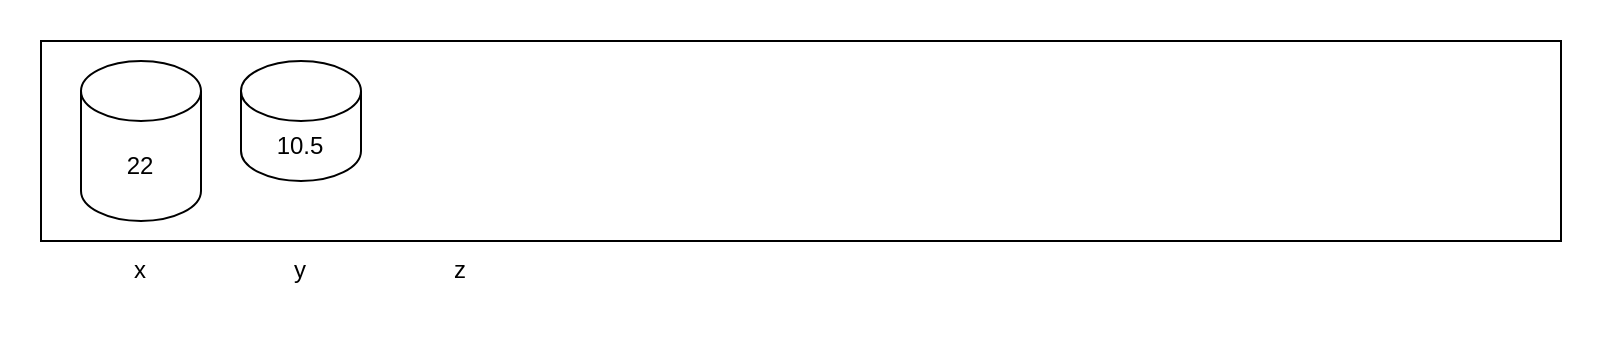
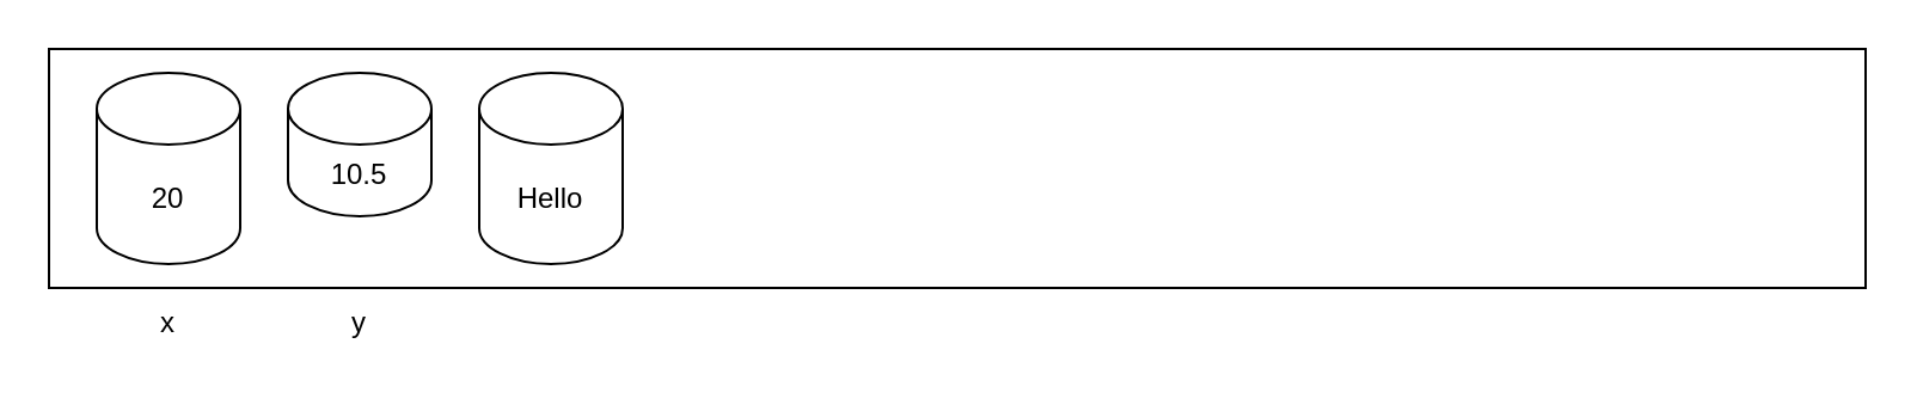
  <mxCell id="0" />
  <mxCell id="1" parent="0" />
  <mxCell id="2" value="" style="rounded=0;whiteSpace=wrap;html=1;" vertex="1" parent="1"><mxGeometry x="20" y="20" width="760" height="100" as="geometry" /></mxCell>
- <mxCell id="3" value="22" style="shape=cylinder3;whiteSpace=wrap;html=1;boundedLbl=1;backgroundOutline=1;size=15;" vertex="1" parent="1"><mxGeometry x="40" y="30" width="60" height="80" as="geometry" /></mxCell>
+ <mxCell id="3" value="20" style="shape=cylinder3;whiteSpace=wrap;html=1;boundedLbl=1;backgroundOutline=1;size=15;" vertex="1" parent="1"><mxGeometry x="40" y="30" width="60" height="80" as="geometry" /></mxCell>
  <mxCell id="4" value="x" style="text;html=1;strokeColor=none;fillColor=none;align=center;verticalAlign=middle;whiteSpace=wrap;rounded=0;" vertex="1" parent="1"><mxGeometry x="40" y="120" width="60" height="30" as="geometry" /></mxCell>
  <mxCell id="5" value="10.5" style="shape=cylinder3;whiteSpace=wrap;html=1;boundedLbl=1;backgroundOutline=1;size=15;" vertex="1" parent="1"><mxGeometry x="120" y="30" width="60" height="60" as="geometry" /></mxCell>
  <mxCell id="6" value="y" style="text;html=1;strokeColor=none;fillColor=none;align=center;verticalAlign=middle;whiteSpace=wrap;rounded=0;" vertex="1" parent="1"><mxGeometry x="120" y="120" width="60" height="30" as="geometry" /></mxCell>
- <mxCell id="8" value="z" style="text;html=1;strokeColor=none;fillColor=none;align=center;verticalAlign=middle;whiteSpace=wrap;rounded=0;" vertex="1" parent="1"><mxGeometry x="200" y="120" width="60" height="30" as="geometry" /></mxCell>
+ <mxCell id="7" value="Hello" style="shape=cylinder3;whiteSpace=wrap;html=1;boundedLbl=1;backgroundOutline=1;size=15;" vertex="1" parent="1"><mxGeometry x="200" y="30" width="60" height="80" as="geometry" /></mxCell>
